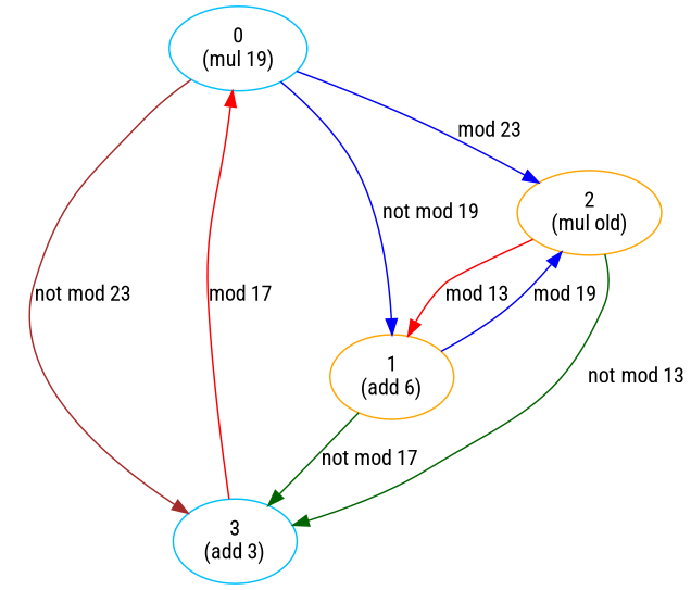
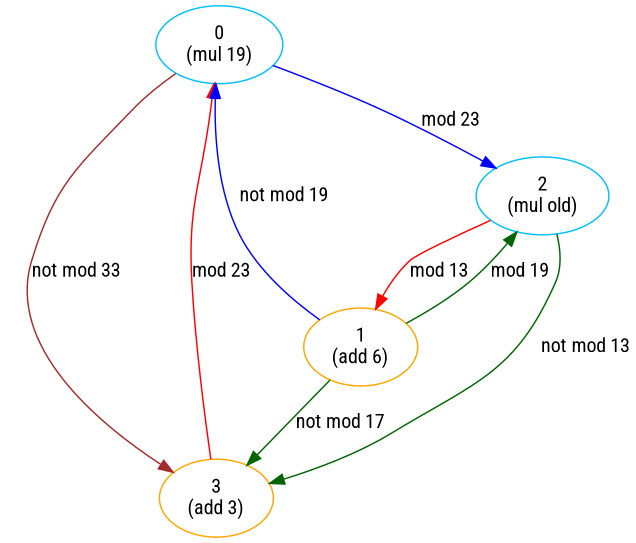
  digraph {
    fontname="Roboto Condensed"
    node [color=deepskyblue fontname="Roboto Condensed"]
    edge [color=blue fontname="Roboto Condensed"]
    n1 [label="0\n(mul 19)"]
-   n2 [color=orange label="2\n(mul old)"]
-   n3 [label="3\n(add 3)"]
+   n2 [label="2\n(mul old)"]
+   n3 [color=orange label="3\n(add 3)"]
    n4 [color=orange label="1\n(add 6)"]
    n1 -> n2 [label="mod 23"]
-   n1 -> n3 [color=brown label="not mod 23"]
+   n1 -> n3 [color=brown label="not mod 33"]
    n2 -> n3 [color=darkgreen label="not mod 13"]
    n2 -> n4 [color=red label="mod 13"]
-   n3 -> n1 [color=red label="mod 17"]
-   n1 -> n4 [label="not mod 19"]
-   n4 -> n2 [label="mod 19"]
+   n3 -> n1 [color=red label="mod 23"]
+   n4 -> n1 [label="not mod 19"]
+   n4 -> n2 [color=darkgreen label="mod 19"]
    n4 -> n3 [color=darkgreen label="not mod 17"]
  }
